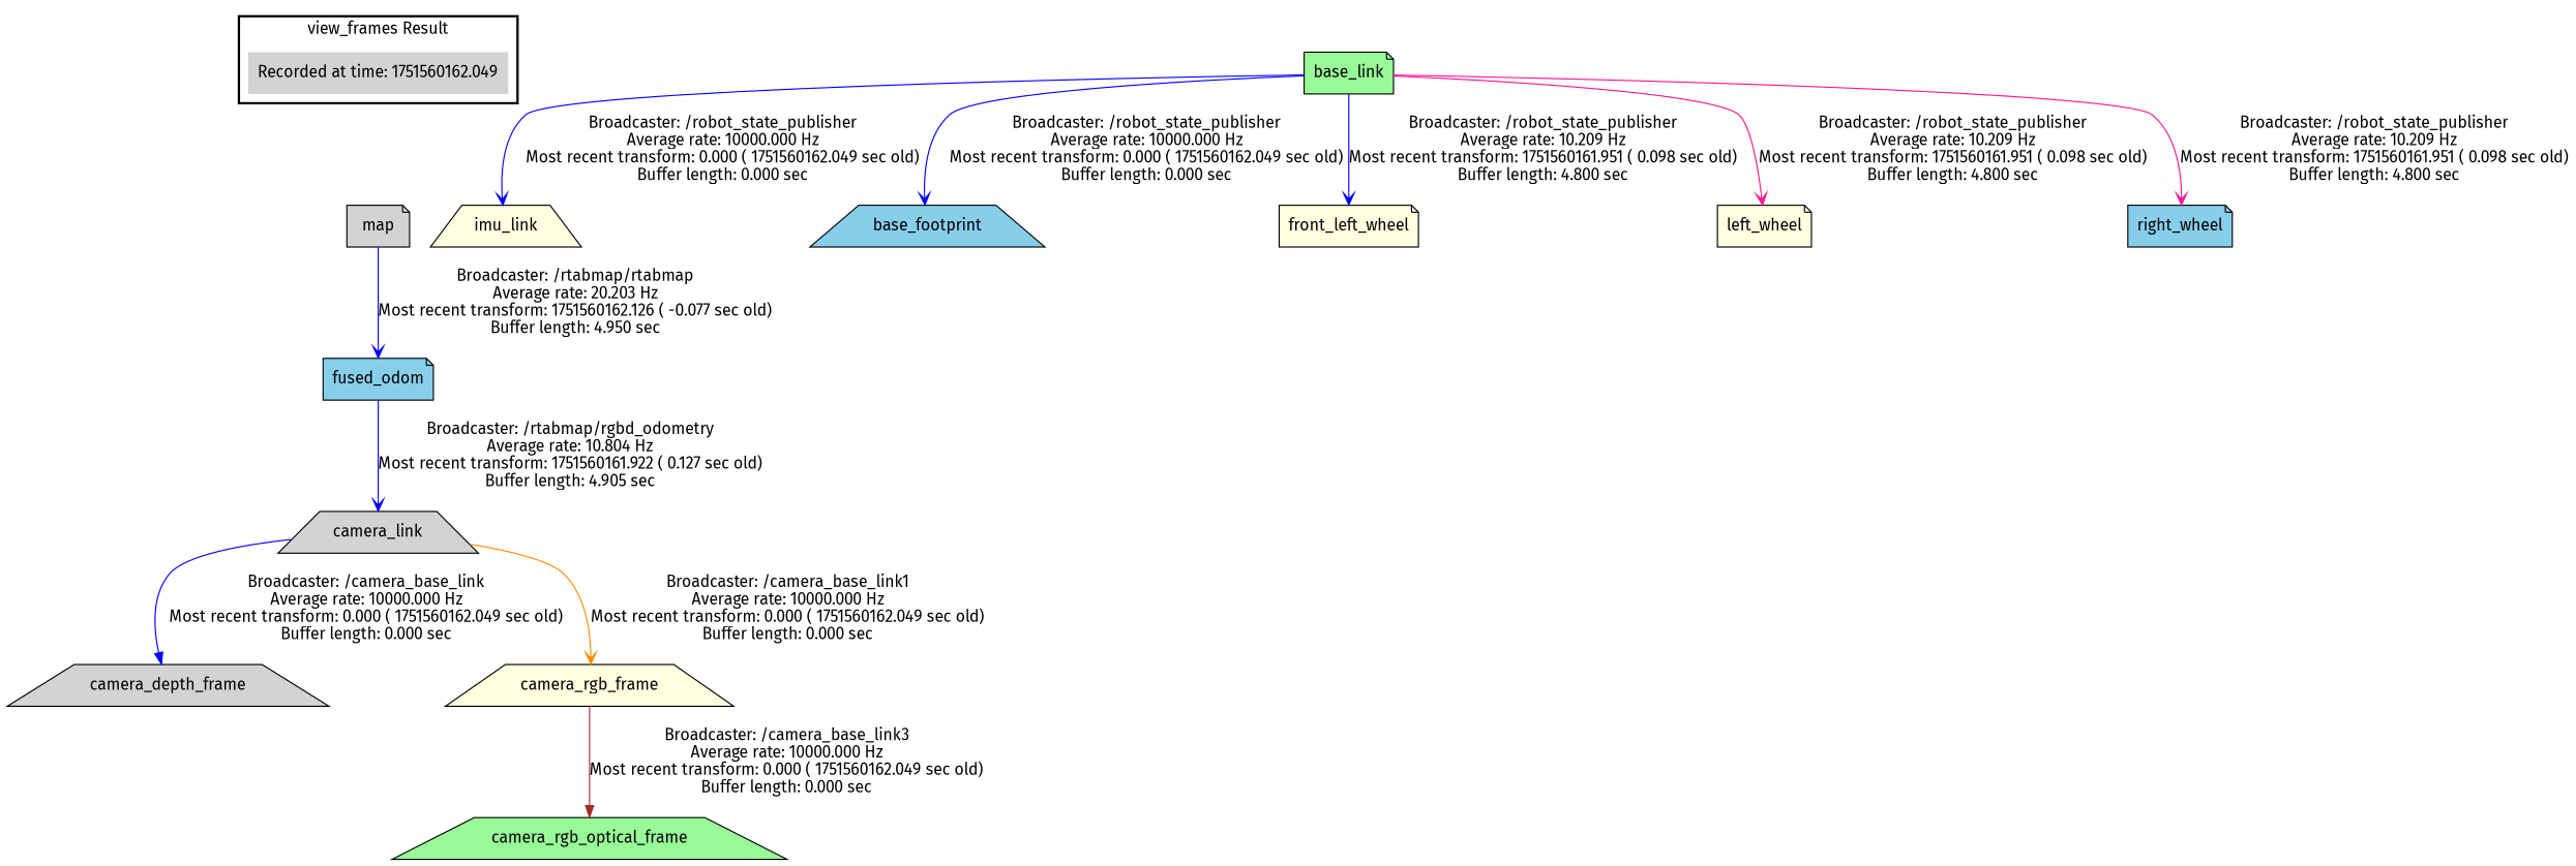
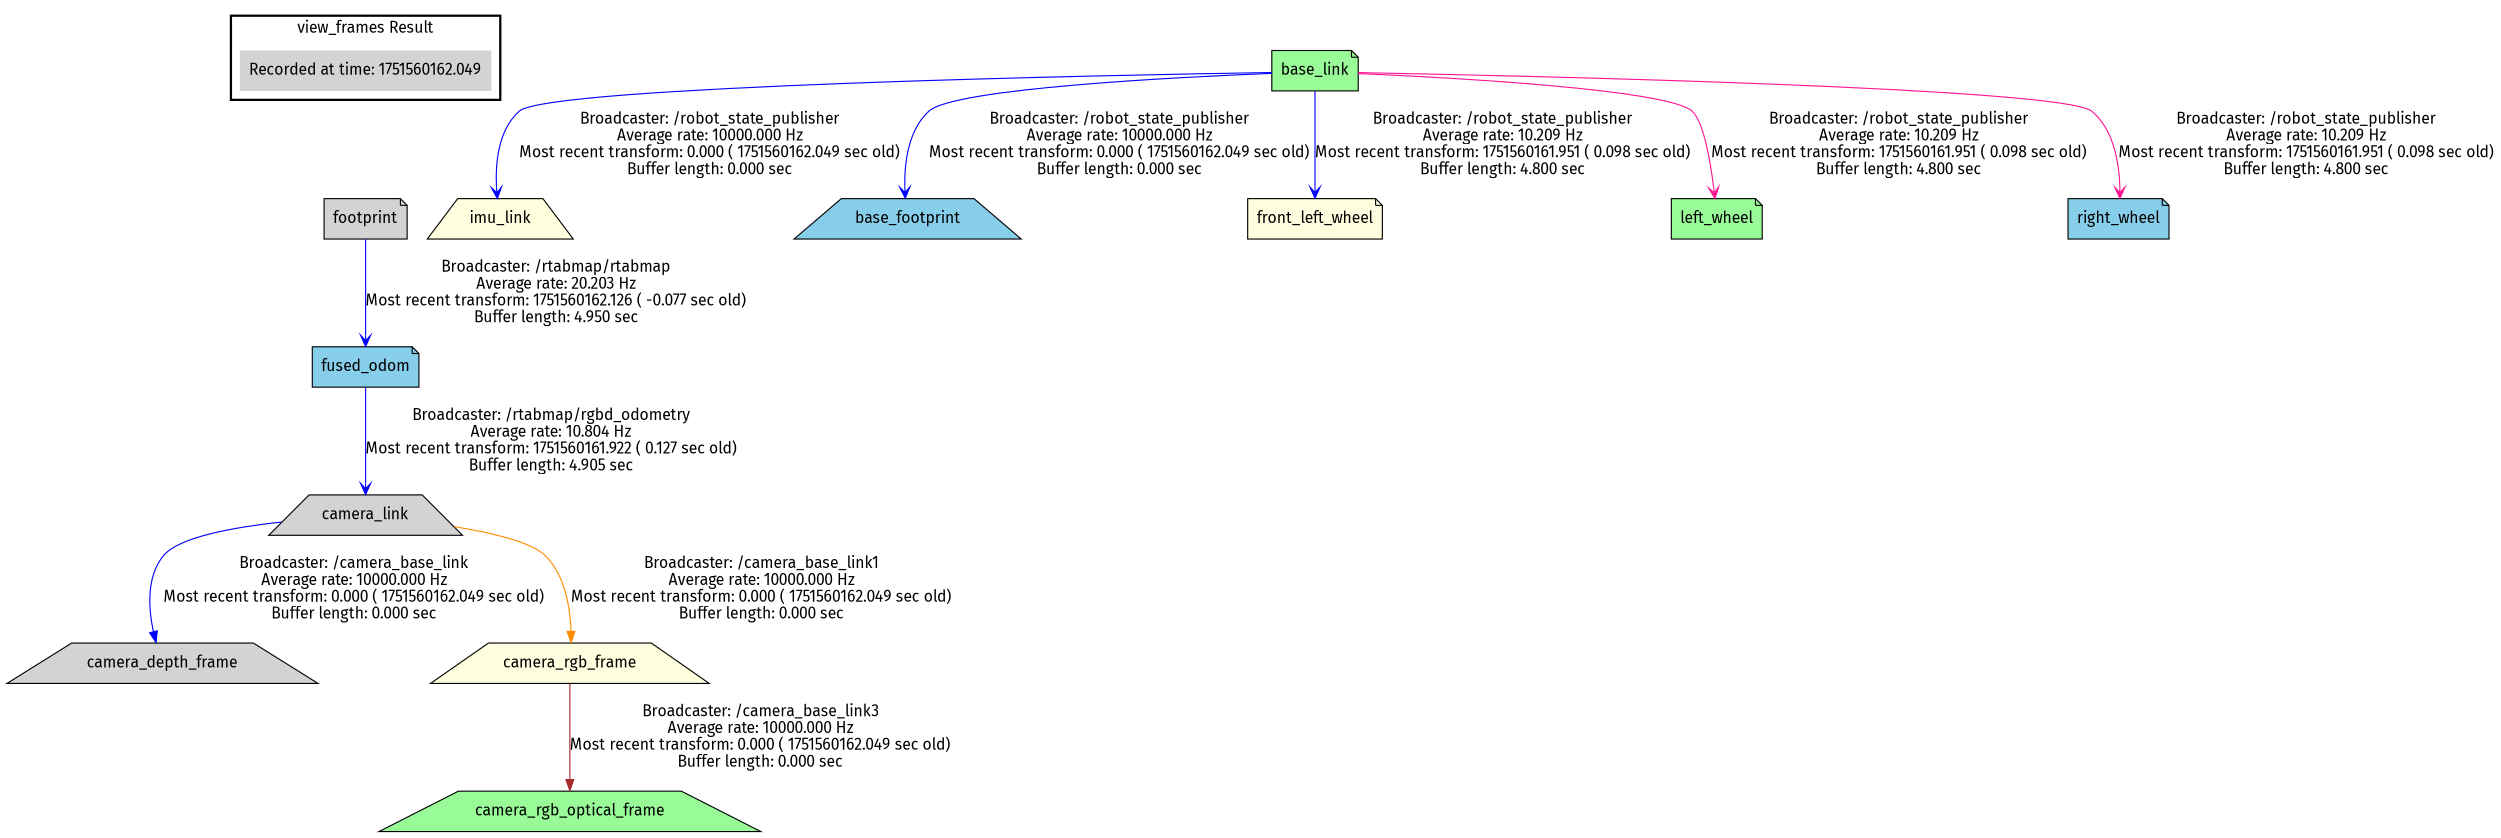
  digraph {
    fontname="Fira Sans"
    node [fillcolor=lightgrey fontname="Fira Sans" shape=note style=filled]
    edge [fontname="Fira Sans" arrowhead=vee color=blue]
    "Recorded at time: 1751560162.049" [shape=plaintext]
-   map
+   map [label=footprint]
    camera_link [shape=trapezium]
    camera_depth_frame [shape=trapezium]
    camera_rgb_frame [fillcolor=lightyellow shape=trapezium]
    camera_rgb_optical_frame [fillcolor=palegreen shape=trapezium]
    fused_odom [fillcolor=skyblue]
    base_link [fillcolor=palegreen]
    imu_link [fillcolor=lightyellow shape=trapezium]
    base_footprint [fillcolor=skyblue shape=trapezium]
    front_left_wheel [fillcolor=lightyellow]
-   left_wheel [fillcolor=lightyellow]
+   left_wheel [fillcolor=palegreen]
    right_wheel [fillcolor=skyblue]
    subgraph cluster_1 {
      color=black
      label="view_frames Result"
      style=bold
      "Recorded at time: 1751560162.049"
    }
    "Recorded at time: 1751560162.049" -> map [style=invis arrowhead="" color=""]
    map -> fused_odom [label="Broadcaster: /rtabmap/rtabmap\nAverage rate: 20.203 Hz\nMost recent transform: 1751560162.126 ( -0.077 sec old)\nBuffer length: 4.950 sec\n"]
    camera_link -> camera_depth_frame [arrowhead=normal label="Broadcaster: /camera_base_link\nAverage rate: 10000.000 Hz\nMost recent transform: 0.000 ( 1751560162.049 sec old)\nBuffer length: 0.000 sec\n"]
-   camera_link -> camera_rgb_frame [color=darkorange label="Broadcaster: /camera_base_link1\nAverage rate: 10000.000 Hz\nMost recent transform: 0.000 ( 1751560162.049 sec old)\nBuffer length: 0.000 sec\n"]
+   camera_link -> camera_rgb_frame [arrowhead=normal color=darkorange label="Broadcaster: /camera_base_link1\nAverage rate: 10000.000 Hz\nMost recent transform: 0.000 ( 1751560162.049 sec old)\nBuffer length: 0.000 sec\n"]
    camera_rgb_frame -> camera_rgb_optical_frame [arrowhead=normal color=brown label="Broadcaster: /camera_base_link3\nAverage rate: 10000.000 Hz\nMost recent transform: 0.000 ( 1751560162.049 sec old)\nBuffer length: 0.000 sec\n"]
    fused_odom -> camera_link [label="Broadcaster: /rtabmap/rgbd_odometry\nAverage rate: 10.804 Hz\nMost recent transform: 1751560161.922 ( 0.127 sec old)\nBuffer length: 4.905 sec\n"]
    base_link -> imu_link [label="Broadcaster: /robot_state_publisher\nAverage rate: 10000.000 Hz\nMost recent transform: 0.000 ( 1751560162.049 sec old)\nBuffer length: 0.000 sec\n"]
    base_link -> base_footprint [label="Broadcaster: /robot_state_publisher\nAverage rate: 10000.000 Hz\nMost recent transform: 0.000 ( 1751560162.049 sec old)\nBuffer length: 0.000 sec\n"]
    base_link -> front_left_wheel [label="Broadcaster: /robot_state_publisher\nAverage rate: 10.209 Hz\nMost recent transform: 1751560161.951 ( 0.098 sec old)\nBuffer length: 4.800 sec\n"]
    base_link -> left_wheel [color=deeppink label="Broadcaster: /robot_state_publisher\nAverage rate: 10.209 Hz\nMost recent transform: 1751560161.951 ( 0.098 sec old)\nBuffer length: 4.800 sec\n"]
    base_link -> right_wheel [color=deeppink label="Broadcaster: /robot_state_publisher\nAverage rate: 10.209 Hz\nMost recent transform: 1751560161.951 ( 0.098 sec old)\nBuffer length: 4.800 sec\n"]
  }
